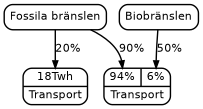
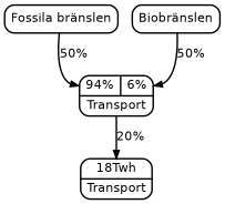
  digraph {
    node [fillcolor=white fontname="Bitstream Vera Sans" fontsize=16.00 shape=Mrecord style="bold,filled"]
    edge [fontname="Bitstream Vera Sans" fontsize=16.00 style=bold]
    n1 [label="Fossila bränslen"]
    n2 [label="{{<fossil> 94% | <bio> 6%} | Transport}"]
    n3 [label="Biobränslen"]
    n4 [label="{<drivmedel> 18Twh | Transport}"]
    subgraph sub_1 {
      n1
      n2
      n3
      n4
    }
-   n1 -> n2 [headport=fossil label="90%"]
-   n1 -> n4 [headport=drivmedel label="20%"]
+   n1 -> n2 [headport=fossil label="50%"]
+   n2 -> n4 [headport=drivmedel label="20%"]
    n3 -> n2 [headport=bio label="50%"]
  }
